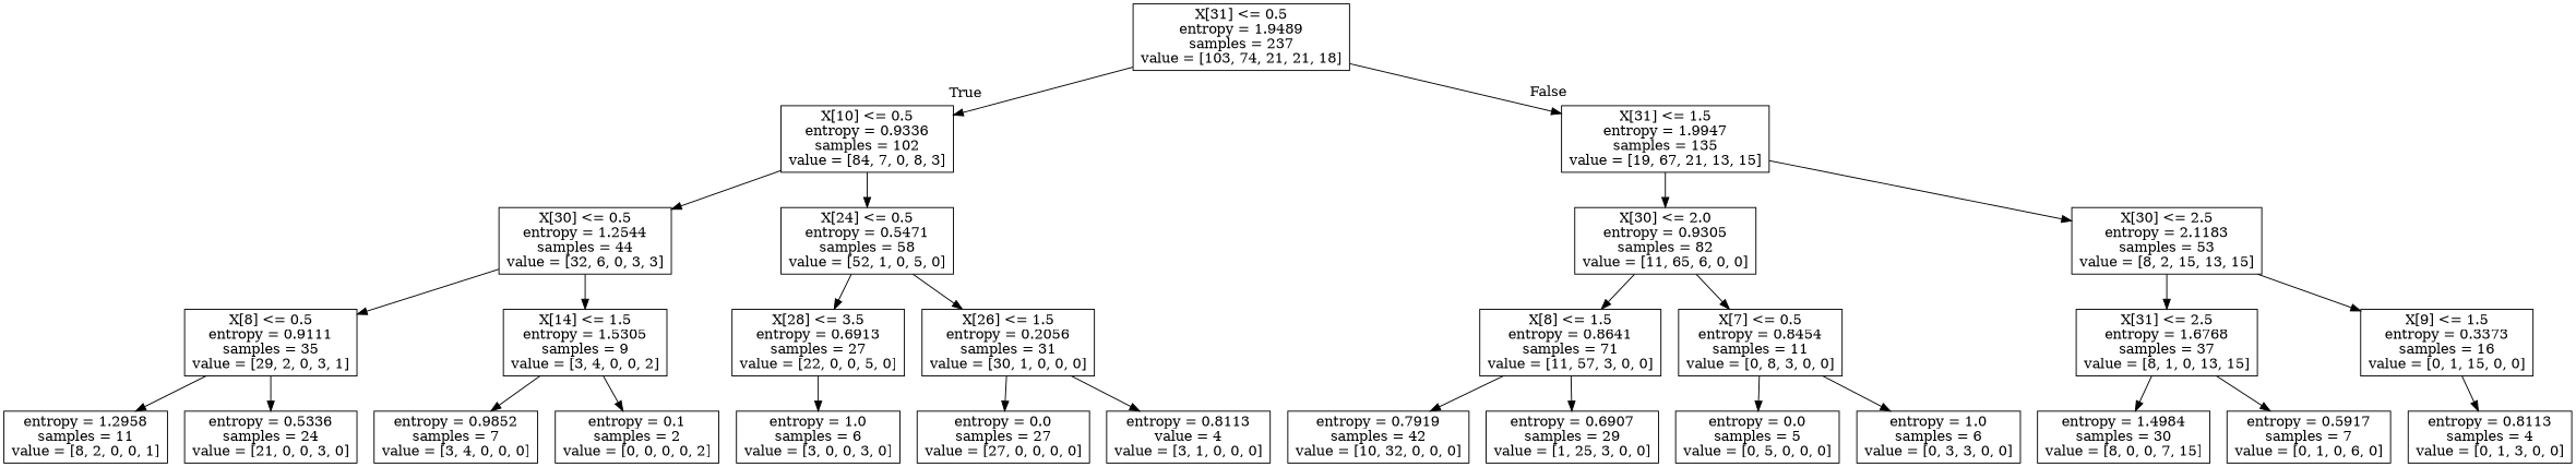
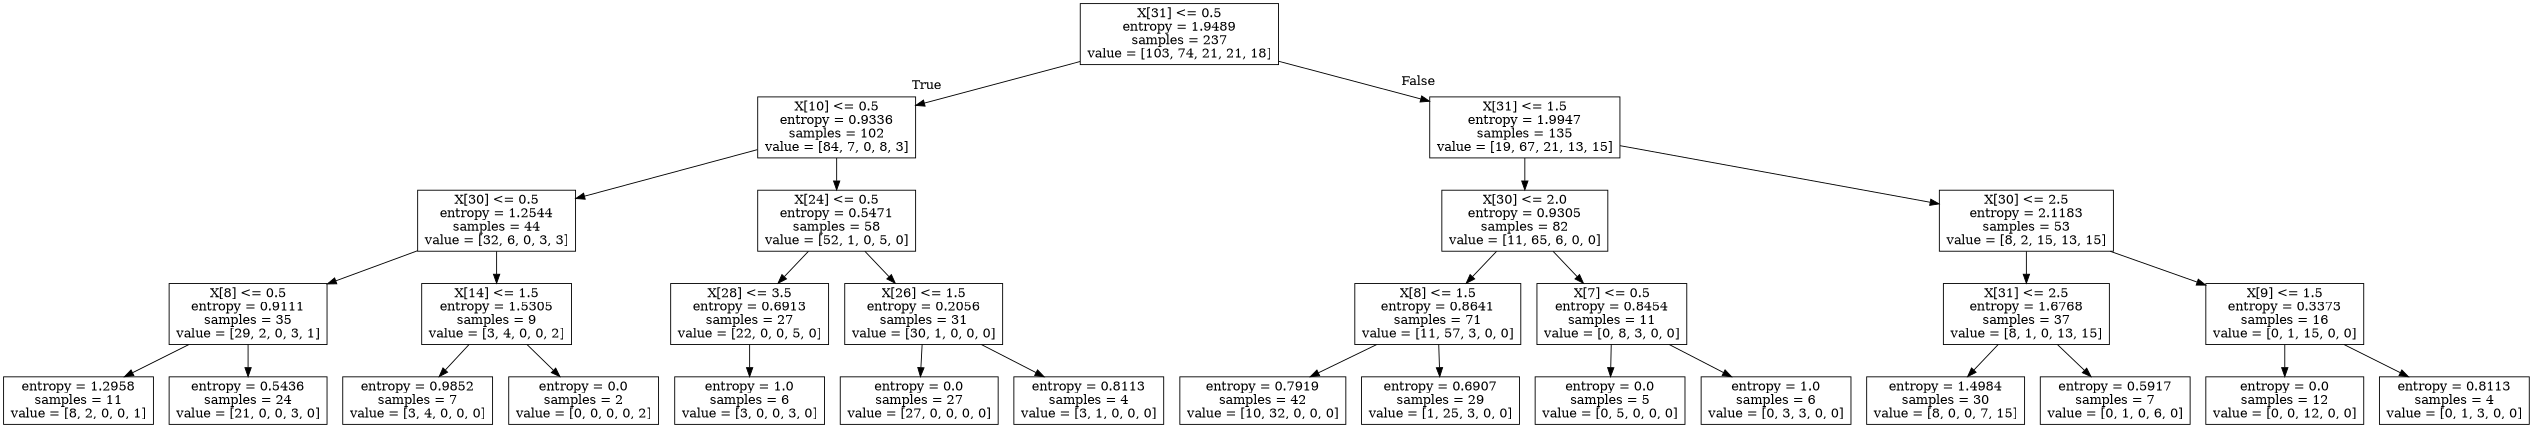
  digraph {
    node [shape=box]
    n1 [label="X[31] <= 0.5\nentropy = 1.9489\nsamples = 237\nvalue = [103, 74, 21, 21, 18]"]
    n2 [label="X[10] <= 0.5\nentropy = 0.9336\nsamples = 102\nvalue = [84, 7, 0, 8, 3]"]
    n3 [label="X[31] <= 1.5\nentropy = 1.9947\nsamples = 135\nvalue = [19, 67, 21, 13, 15]"]
    n4 [label="X[30] <= 0.5\nentropy = 1.2544\nsamples = 44\nvalue = [32, 6, 0, 3, 3]"]
    n5 [label="X[24] <= 0.5\nentropy = 0.5471\nsamples = 58\nvalue = [52, 1, 0, 5, 0]"]
    n6 [label="X[30] <= 2.0\nentropy = 0.9305\nsamples = 82\nvalue = [11, 65, 6, 0, 0]"]
    n7 [label="X[30] <= 2.5\nentropy = 2.1183\nsamples = 53\nvalue = [8, 2, 15, 13, 15]"]
    n8 [label="X[8] <= 0.5\nentropy = 0.9111\nsamples = 35\nvalue = [29, 2, 0, 3, 1]"]
    n9 [label="X[14] <= 1.5\nentropy = 1.5305\nsamples = 9\nvalue = [3, 4, 0, 0, 2]"]
    n10 [label="X[28] <= 3.5\nentropy = 0.6913\nsamples = 27\nvalue = [22, 0, 0, 5, 0]"]
    n11 [label="X[26] <= 1.5\nentropy = 0.2056\nsamples = 31\nvalue = [30, 1, 0, 0, 0]"]
    n12 [label="entropy = 1.2958\nsamples = 11\nvalue = [8, 2, 0, 0, 1]"]
-   n13 [label="entropy = 0.5336\nsamples = 24\nvalue = [21, 0, 0, 3, 0]"]
+   n13 [label="entropy = 0.5436\nsamples = 24\nvalue = [21, 0, 0, 3, 0]"]
    n14 [label="entropy = 0.9852\nsamples = 7\nvalue = [3, 4, 0, 0, 0]"]
-   n15 [label="entropy = 0.1\nsamples = 2\nvalue = [0, 0, 0, 0, 2]"]
+   n15 [label="entropy = 0.0\nsamples = 2\nvalue = [0, 0, 0, 0, 2]"]
    n16 [label="entropy = 1.0\nsamples = 6\nvalue = [3, 0, 0, 3, 0]"]
    n17 [label="entropy = 0.0\nsamples = 27\nvalue = [27, 0, 0, 0, 0]"]
-   n18 [label="entropy = 0.8113\nvalue = 4\nvalue = [3, 1, 0, 0, 0]"]
+   n18 [label="entropy = 0.8113\nsamples = 4\nvalue = [3, 1, 0, 0, 0]"]
    n19 [label="X[8] <= 1.5\nentropy = 0.8641\nsamples = 71\nvalue = [11, 57, 3, 0, 0]"]
    n20 [label="X[7] <= 0.5\nentropy = 0.8454\nsamples = 11\nvalue = [0, 8, 3, 0, 0]"]
    n21 [label="X[31] <= 2.5\nentropy = 1.6768\nsamples = 37\nvalue = [8, 1, 0, 13, 15]"]
    n22 [label="X[9] <= 1.5\nentropy = 0.3373\nsamples = 16\nvalue = [0, 1, 15, 0, 0]"]
    n23 [label="entropy = 0.7919\nsamples = 42\nvalue = [10, 32, 0, 0, 0]"]
    n24 [label="entropy = 0.6907\nsamples = 29\nvalue = [1, 25, 3, 0, 0]"]
    n25 [label="entropy = 0.0\nsamples = 5\nvalue = [0, 5, 0, 0, 0]"]
    n26 [label="entropy = 1.0\nsamples = 6\nvalue = [0, 3, 3, 0, 0]"]
    n27 [label="entropy = 1.4984\nsamples = 30\nvalue = [8, 0, 0, 7, 15]"]
    n28 [label="entropy = 0.5917\nsamples = 7\nvalue = [0, 1, 0, 6, 0]"]
+   n29 [label="entropy = 0.0\nsamples = 12\nvalue = [0, 0, 12, 0, 0]"]
    n30 [label="entropy = 0.8113\nsamples = 4\nvalue = [0, 1, 3, 0, 0]"]
    n1 -> n2 [headlabel=True labelangle=45 labeldistance=2.5]
    n1 -> n3 [headlabel=False labelangle=-45 labeldistance=2.5]
    n2 -> n4
    n2 -> n5
    n3 -> n6
    n3 -> n7
    n4 -> n8
    n4 -> n9
    n5 -> n10
    n5 -> n11
    n6 -> n19
    n6 -> n20
    n7 -> n21
    n7 -> n22
    n8 -> n12
    n8 -> n13
    n9 -> n14
    n9 -> n15
    n10 -> n16
    n11 -> n17
    n11 -> n18
    n19 -> n23
    n19 -> n24
    n20 -> n25
    n20 -> n26
    n21 -> n27
    n21 -> n28
+   n22 -> n29
    n22 -> n30
  }
